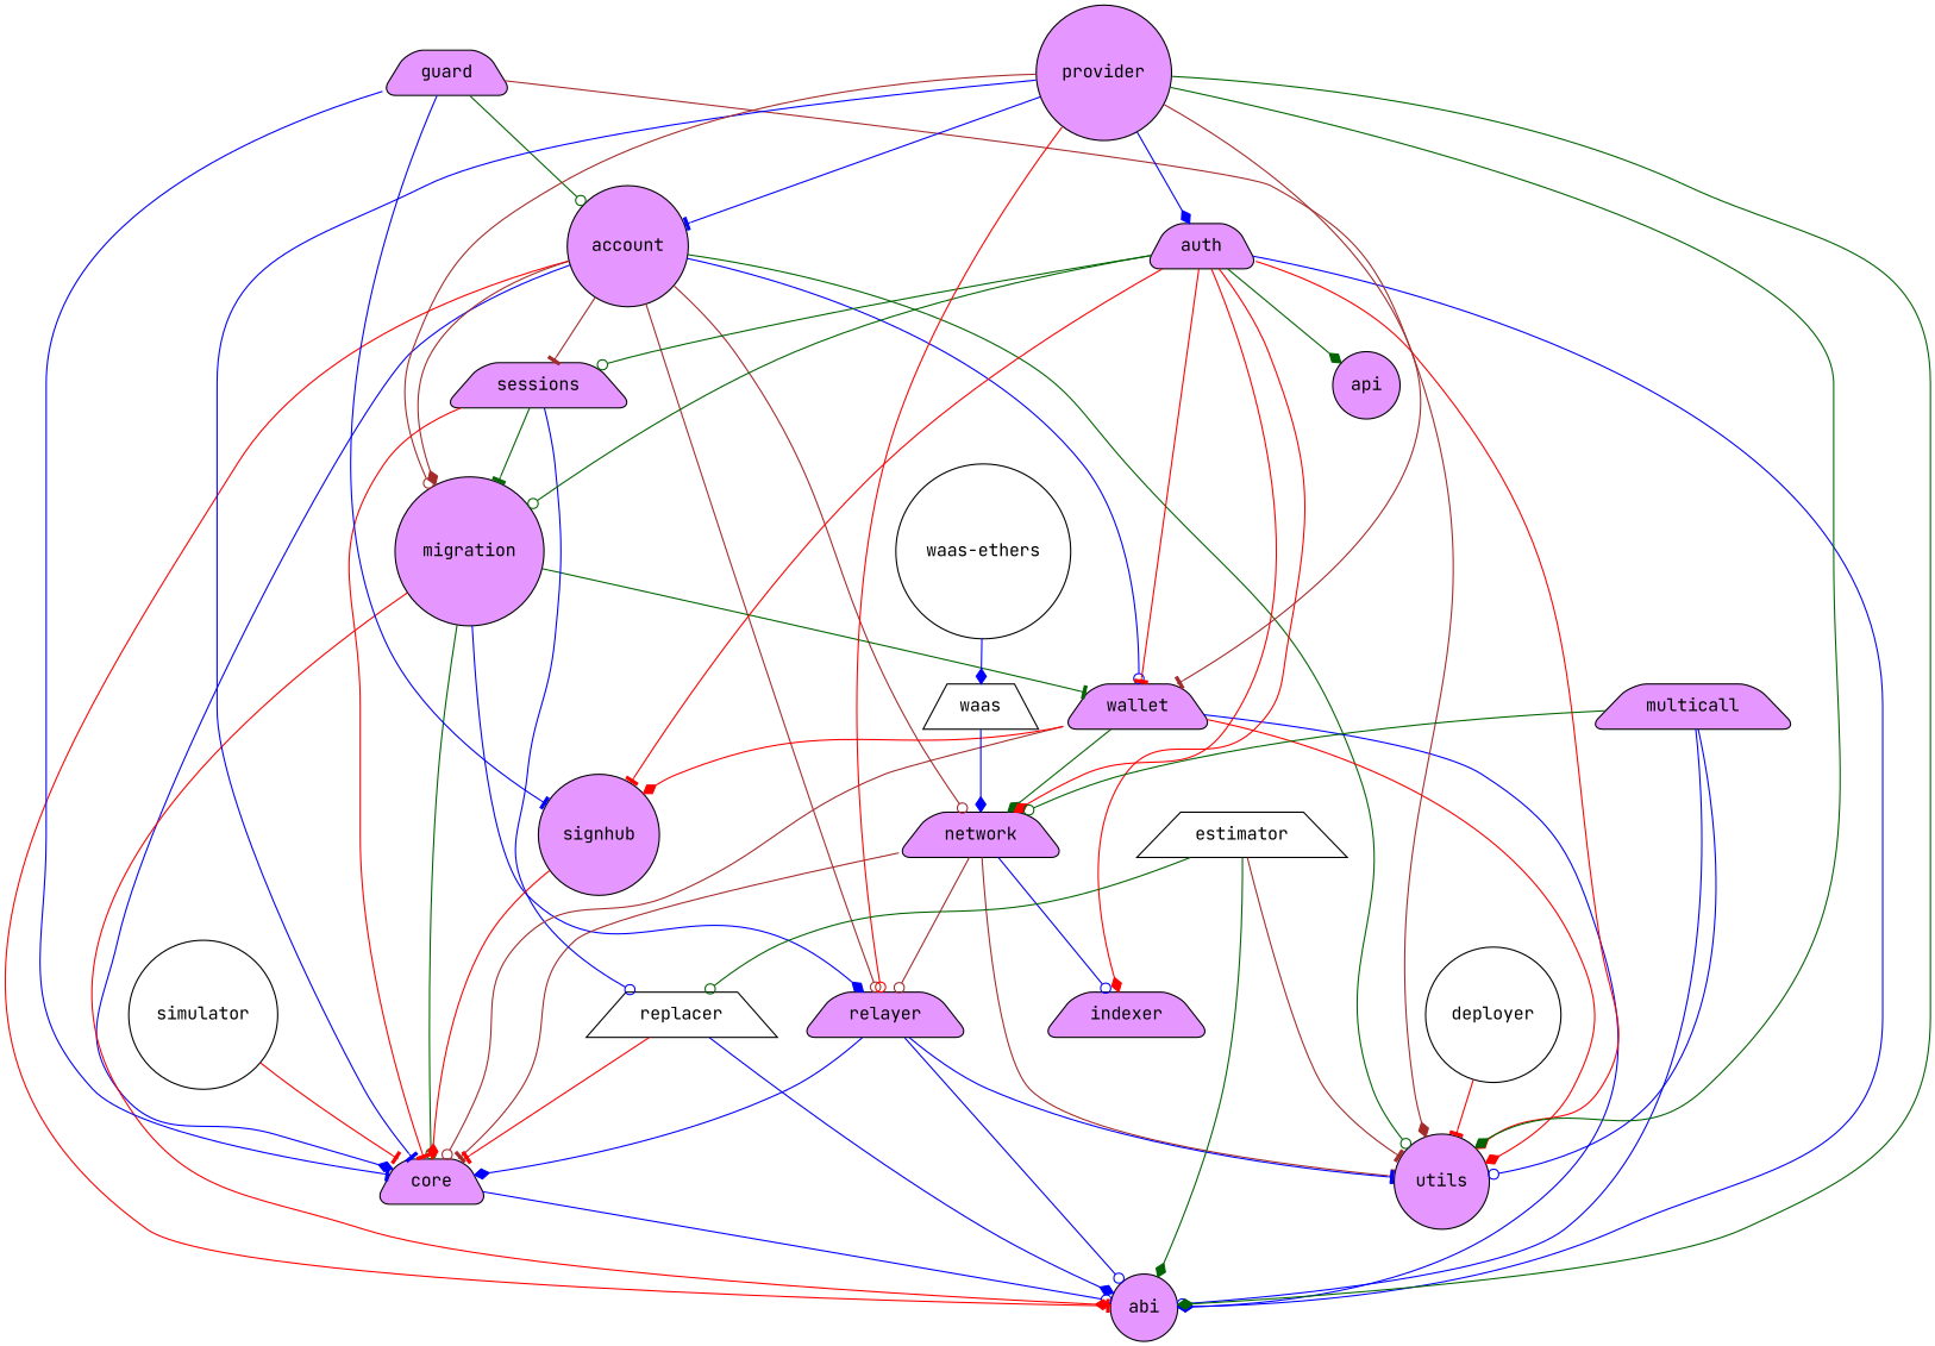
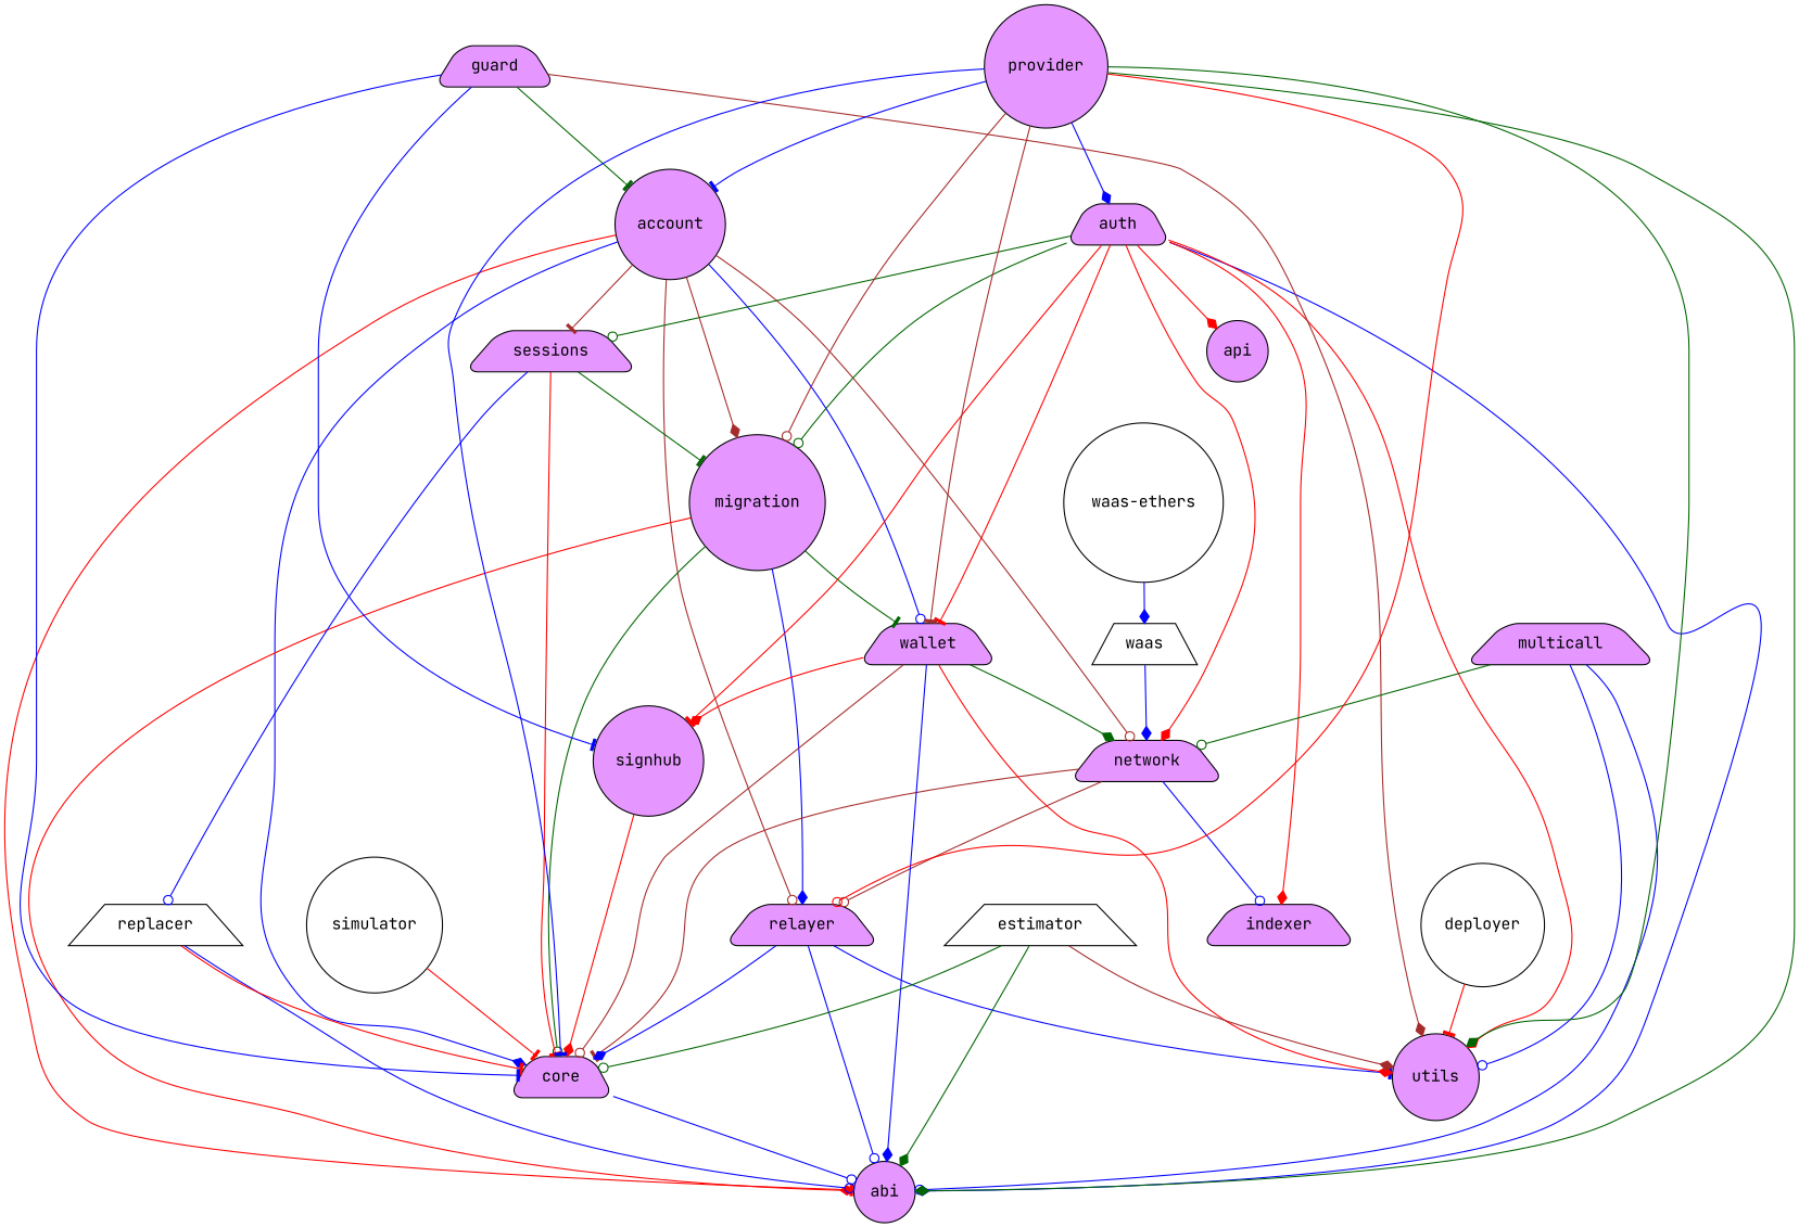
  digraph {
    fontname="JetBrains Mono"
    rankdir=TD
    node [fillcolor="#e597ff" fontname="JetBrains Mono" shape=trapezium style="rounded,filled"]
    edge [arrowhead=diamond color=blue fontname="JetBrains Mono"]
    abi [shape=circle]
    account [shape=circle]
    core
    migration [shape=circle]
    network
    relayer
    sessions
    utils [shape=circle]
    wallet
    indexer
    replacer [fillcolor="" style=""]
    signhub [shape=circle]
    api [shape=circle]
    auth
    guard
    multicall
    provider [shape=circle]
    deployer [shape=circle fillcolor="" style=""]
    estimator [fillcolor="" style=""]
    simulator [shape=circle fillcolor="" style=""]
    waas [fillcolor="" style=""]
    "waas-ethers" [shape=circle fillcolor="" style=""]
    account -> abi [arrowhead=tee color=red]
    account -> core
    account -> migration [color=brown]
    account -> network [arrowhead=odot color=brown]
    account -> relayer [arrowhead=odot color=brown]
    account -> sessions [arrowhead=tee color=brown]
-   account -> utils [arrowhead=odot color=darkgreen]
    account -> wallet [arrowhead=odot]
    core -> abi [arrowhead=odot]
    migration -> abi [color=red]
    migration -> core [arrowhead=odot color=darkgreen]
    migration -> relayer
    migration -> wallet [arrowhead=tee color=darkgreen]
    network -> core [arrowhead=tee color=brown]
    network -> relayer [arrowhead=odot color=brown]
-   network -> utils [arrowhead=tee color=brown]
    network -> indexer [arrowhead=odot]
    relayer -> abi [arrowhead=odot]
    relayer -> core
    relayer -> utils [arrowhead=tee]
    sessions -> core [arrowhead=tee color=red]
    sessions -> migration [arrowhead=tee color=darkgreen]
    sessions -> replacer [arrowhead=odot]
    wallet -> abi
    wallet -> core [arrowhead=odot color=brown]
    wallet -> network [color=darkgreen]
    wallet -> utils [color=red]
    wallet -> signhub [color=red]
-   replacer -> abi
+   replacer -> abi [arrowhead=odot]
    replacer -> core [arrowhead=tee color=red]
    signhub -> core [color=red]
    auth -> abi
    auth -> migration [arrowhead=odot color=darkgreen]
    auth -> network [color=red]
    auth -> sessions [arrowhead=odot color=darkgreen]
    auth -> utils [color=red]
    auth -> wallet [arrowhead=tee color=red]
    auth -> indexer [color=red]
    auth -> signhub [arrowhead=tee color=red]
-   auth -> api [color=darkgreen]
-   guard -> account [arrowhead=odot color=darkgreen]
+   auth -> api [color=red]
+   guard -> account [arrowhead=tee color=darkgreen]
    guard -> core [arrowhead=tee]
    guard -> utils [color=brown]
    guard -> signhub [arrowhead=tee]
    multicall -> abi [arrowhead=odot]
    multicall -> network [arrowhead=odot color=darkgreen]
    multicall -> utils [arrowhead=odot]
    provider -> abi [color=darkgreen]
    provider -> account [arrowhead=tee]
    provider -> core [arrowhead=tee]
    provider -> migration [arrowhead=odot color=brown]
    provider -> relayer [arrowhead=odot color=red]
    provider -> utils [color=darkgreen]
    provider -> wallet [arrowhead=tee color=brown]
    provider -> auth
    deployer -> utils [arrowhead=tee color=red]
    estimator -> abi [color=darkgreen]
-   estimator -> replacer [arrowhead=odot color=darkgreen]
-   estimator -> utils [arrowhead=tee color=brown]
+   estimator -> core [arrowhead=odot color=darkgreen]
+   estimator -> utils [color=brown]
    simulator -> core [arrowhead=tee color=red]
    waas -> network
    "waas-ethers" -> waas
  }
